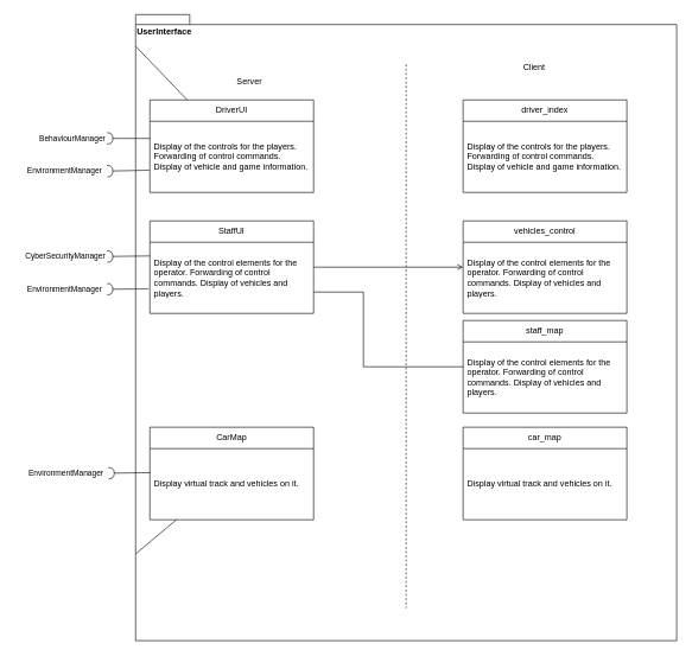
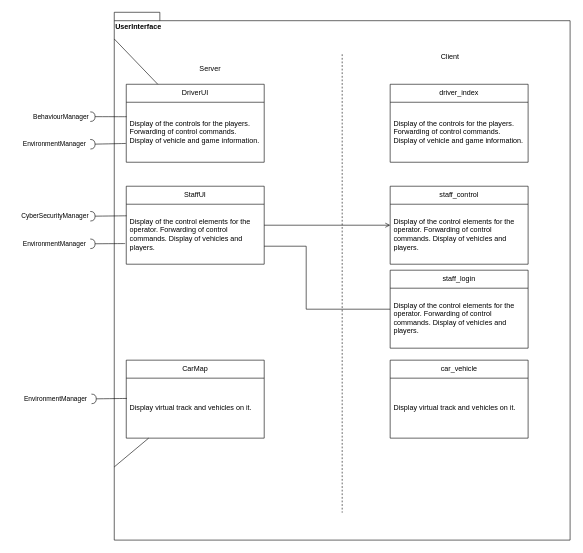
  <mxCell id="0" />
  <mxCell id="1" parent="0" />
  <mxCell id="2" value="UserInterface" style="shape=folder;fontStyle=1;spacingTop=10;tabWidth=40;tabHeight=14;tabPosition=left;html=1;whiteSpace=wrap;align=left;verticalAlign=top;" vertex="1" parent="1"><mxGeometry x="190" y="20" width="760" height="880" as="geometry" /></mxCell>
  <mxCell id="3" value="DriverUI" style="swimlane;fontStyle=0;childLayout=stackLayout;horizontal=1;startSize=30;horizontalStack=0;resizeParent=1;resizeParentMax=0;resizeLast=0;collapsible=1;marginBottom=0;whiteSpace=wrap;html=1;" vertex="1" parent="1"><mxGeometry x="210" y="140" width="230" height="130" as="geometry" /></mxCell>
  <mxCell id="4" value="Display of the controls for the players. Forwarding of control commands. Display of vehicle and game information.&amp;nbsp;" style="text;strokeColor=none;fillColor=none;align=left;verticalAlign=middle;spacingLeft=4;spacingRight=4;overflow=hidden;points=[[0,0.5],[1,0.5]];portConstraint=eastwest;rotatable=0;whiteSpace=wrap;html=1;" vertex="1" parent="3"><mxGeometry y="30" width="230" height="100" as="geometry" /></mxCell>
  <mxCell id="5" value="StaffUI" style="swimlane;fontStyle=0;childLayout=stackLayout;horizontal=1;startSize=30;horizontalStack=0;resizeParent=1;resizeParentMax=0;resizeLast=0;collapsible=1;marginBottom=0;whiteSpace=wrap;html=1;" vertex="1" parent="1"><mxGeometry x="210" y="310" width="230" height="130" as="geometry" /></mxCell>
  <mxCell id="6" value="Display of the control elements for the operator. Forwarding of control commands. Display of vehicles and players.&amp;nbsp;" style="text;strokeColor=none;fillColor=none;align=left;verticalAlign=middle;spacingLeft=4;spacingRight=4;overflow=hidden;points=[[0,0.5],[1,0.5]];portConstraint=eastwest;rotatable=0;whiteSpace=wrap;html=1;" vertex="1" parent="5"><mxGeometry y="30" width="230" height="100" as="geometry" /></mxCell>
  <mxCell id="7" value="CarMap" style="swimlane;fontStyle=0;childLayout=stackLayout;horizontal=1;startSize=30;horizontalStack=0;resizeParent=1;resizeParentMax=0;resizeLast=0;collapsible=1;marginBottom=0;whiteSpace=wrap;html=1;" vertex="1" parent="1"><mxGeometry x="210" y="600" width="230" height="130" as="geometry" /></mxCell>
  <mxCell id="8" value="Display virtual track and vehicles on it." style="text;strokeColor=none;fillColor=none;align=left;verticalAlign=middle;spacingLeft=4;spacingRight=4;overflow=hidden;points=[[0,0.5],[1,0.5]];portConstraint=eastwest;rotatable=0;whiteSpace=wrap;html=1;" vertex="1" parent="7"><mxGeometry y="30" width="230" height="100" as="geometry" /></mxCell>
  <mxCell id="9" value="" style="rounded=0;orthogonalLoop=1;jettySize=auto;html=1;endArrow=halfCircle;endFill=0;endSize=6;strokeWidth=1;sketch=0;fontSize=12;curved=1;exitX=0.002;exitY=0.241;exitDx=0;exitDy=0;exitPerimeter=0;" edge="1" parent="1" source="4"><mxGeometry relative="1" as="geometry"><mxPoint x="115" y="435" as="sourcePoint" /><mxPoint x="150" y="194" as="targetPoint" /></mxGeometry></mxCell>
  <mxCell id="10" value="BehaviourManager" style="edgeLabel;html=1;align=center;verticalAlign=middle;resizable=0;points=[];" vertex="1" connectable="0" parent="9"><mxGeometry x="0.72" y="2" relative="1" as="geometry"><mxPoint x="-58" y="-2" as="offset" /></mxGeometry></mxCell>
  <mxCell id="11" value="" style="ellipse;whiteSpace=wrap;html=1;align=center;aspect=fixed;fillColor=none;strokeColor=none;resizable=0;perimeter=centerPerimeter;rotatable=0;allowArrows=0;points=[];outlineConnect=1;" vertex="1" parent="1"><mxGeometry x="20" y="450" width="10" height="10" as="geometry" /></mxCell>
  <mxCell id="12" value="" style="rounded=0;orthogonalLoop=1;jettySize=auto;html=1;endArrow=halfCircle;endFill=0;endSize=6;strokeWidth=1;sketch=0;fontSize=12;curved=1;exitX=-0.003;exitY=0.687;exitDx=0;exitDy=0;exitPerimeter=0;" edge="1" parent="1" source="4"><mxGeometry relative="1" as="geometry"><mxPoint x="210" y="240" as="sourcePoint" /><mxPoint x="150" y="240" as="targetPoint" /></mxGeometry></mxCell>
  <mxCell id="13" value="EnvironmentManager" style="edgeLabel;html=1;align=center;verticalAlign=middle;resizable=0;points=[];" vertex="1" connectable="0" parent="12"><mxGeometry x="0.72" y="2" relative="1" as="geometry"><mxPoint x="-69" y="-2" as="offset" /></mxGeometry></mxCell>
  <mxCell id="14" value="" style="rounded=0;orthogonalLoop=1;jettySize=auto;html=1;endArrow=halfCircle;endFill=0;endSize=6;strokeWidth=1;sketch=0;fontSize=12;curved=1;exitX=0.002;exitY=0.193;exitDx=0;exitDy=0;exitPerimeter=0;" edge="1" parent="1" source="6"><mxGeometry relative="1" as="geometry"><mxPoint x="210" y="360" as="sourcePoint" /><mxPoint x="150" y="360" as="targetPoint" /></mxGeometry></mxCell>
  <mxCell id="15" value="CyberSecurityManager" style="edgeLabel;html=1;align=center;verticalAlign=middle;resizable=0;points=[];" vertex="1" connectable="0" parent="14"><mxGeometry x="0.72" y="2" relative="1" as="geometry"><mxPoint x="-68" y="-2" as="offset" /></mxGeometry></mxCell>
  <mxCell id="16" value="" style="rounded=0;orthogonalLoop=1;jettySize=auto;html=1;endArrow=halfCircle;endFill=0;endSize=6;strokeWidth=1;sketch=0;fontSize=12;curved=1;exitX=-0.008;exitY=0.656;exitDx=0;exitDy=0;exitPerimeter=0;" edge="1" parent="1" source="6"><mxGeometry relative="1" as="geometry"><mxPoint x="209" y="405" as="sourcePoint" /><mxPoint x="150" y="406" as="targetPoint" /></mxGeometry></mxCell>
  <mxCell id="17" value="EnvironmentManager" style="edgeLabel;html=1;align=center;verticalAlign=middle;resizable=0;points=[];" vertex="1" connectable="0" parent="16"><mxGeometry x="0.72" y="2" relative="1" as="geometry"><mxPoint x="-69" y="-2" as="offset" /></mxGeometry></mxCell>
  <mxCell id="18" value="" style="rounded=0;orthogonalLoop=1;jettySize=auto;html=1;endArrow=halfCircle;endFill=0;endSize=6;strokeWidth=1;sketch=0;fontSize=12;curved=1;exitX=0.005;exitY=0.338;exitDx=0;exitDy=0;exitPerimeter=0;" edge="1" parent="1" source="8"><mxGeometry relative="1" as="geometry"><mxPoint x="210" y="664.58" as="sourcePoint" /><mxPoint x="152" y="664.58" as="targetPoint" /></mxGeometry></mxCell>
  <mxCell id="19" value="EnvironmentManager" style="edgeLabel;html=1;align=center;verticalAlign=middle;resizable=0;points=[];" vertex="1" connectable="0" parent="18"><mxGeometry x="0.72" y="2" relative="1" as="geometry"><mxPoint x="-69" y="-2" as="offset" /></mxGeometry></mxCell>
  <mxCell id="20" value="driver_index" style="swimlane;fontStyle=0;childLayout=stackLayout;horizontal=1;startSize=30;horizontalStack=0;resizeParent=1;resizeParentMax=0;resizeLast=0;collapsible=1;marginBottom=0;whiteSpace=wrap;html=1;" vertex="1" parent="1"><mxGeometry x="650" y="140" width="230" height="130" as="geometry" /></mxCell>
  <mxCell id="21" value="Display of the controls for the players. Forwarding of control commands. Display of vehicle and game information.&amp;nbsp;" style="text;strokeColor=none;fillColor=none;align=left;verticalAlign=middle;spacingLeft=4;spacingRight=4;overflow=hidden;points=[[0,0.5],[1,0.5]];portConstraint=eastwest;rotatable=0;whiteSpace=wrap;html=1;" vertex="1" parent="20"><mxGeometry y="30" width="230" height="100" as="geometry" /></mxCell>
  <mxCell id="22" value="" style="endArrow=none;html=1;rounded=0;" edge="1" parent="1" source="3" target="2"><mxGeometry width="50" height="50" relative="1" as="geometry"><mxPoint x="390" y="500" as="sourcePoint" /><mxPoint x="440" y="450" as="targetPoint" /></mxGeometry></mxCell>
  <mxCell id="23" value="" style="endArrow=none;dashed=1;html=1;rounded=0;entryX=0.5;entryY=0.948;entryDx=0;entryDy=0;entryPerimeter=0;" edge="1" parent="1" target="2"><mxGeometry width="50" height="50" relative="1" as="geometry"><mxPoint x="570" y="90" as="sourcePoint" /><mxPoint x="-150" y="240" as="targetPoint" /></mxGeometry></mxCell>
  <mxCell id="24" value="Server" style="text;html=1;align=center;verticalAlign=middle;whiteSpace=wrap;rounded=0;" vertex="1" parent="1"><mxGeometry x="320" y="100" width="60" height="30" as="geometry" /></mxCell>
  <mxCell id="25" value="Client" style="text;html=1;align=center;verticalAlign=middle;whiteSpace=wrap;rounded=0;" vertex="1" parent="1"><mxGeometry x="720" y="80" width="60" height="30" as="geometry" /></mxCell>
- <mxCell id="26" value="vehicles_control" style="swimlane;fontStyle=0;childLayout=stackLayout;horizontal=1;startSize=30;horizontalStack=0;resizeParent=1;resizeParentMax=0;resizeLast=0;collapsible=1;marginBottom=0;whiteSpace=wrap;html=1;" vertex="1" parent="1"><mxGeometry x="650" y="310" width="230" height="130" as="geometry" /></mxCell>
+ <mxCell id="26" value="staff_control" style="swimlane;fontStyle=0;childLayout=stackLayout;horizontal=1;startSize=30;horizontalStack=0;resizeParent=1;resizeParentMax=0;resizeLast=0;collapsible=1;marginBottom=0;whiteSpace=wrap;html=1;" vertex="1" parent="1"><mxGeometry x="650" y="310" width="230" height="130" as="geometry" /></mxCell>
  <mxCell id="27" value="Display of the control elements for the operator. Forwarding of control commands. Display of vehicles and players.&amp;nbsp;" style="text;strokeColor=none;fillColor=none;align=left;verticalAlign=middle;spacingLeft=4;spacingRight=4;overflow=hidden;points=[[0,0.5],[1,0.5]];portConstraint=eastwest;rotatable=0;whiteSpace=wrap;html=1;" vertex="1" parent="26"><mxGeometry y="30" width="230" height="100" as="geometry" /></mxCell>
  <mxCell id="28" value="" style="endArrow=open;html=1;rounded=0;" edge="1" parent="1" source="5" target="26"><mxGeometry width="50" height="50" relative="1" as="geometry"><mxPoint x="390" y="400" as="sourcePoint" /><mxPoint x="440" y="350" as="targetPoint" /></mxGeometry></mxCell>
- <mxCell id="29" value="car_map" style="swimlane;fontStyle=0;childLayout=stackLayout;horizontal=1;startSize=30;horizontalStack=0;resizeParent=1;resizeParentMax=0;resizeLast=0;collapsible=1;marginBottom=0;whiteSpace=wrap;html=1;" vertex="1" parent="1"><mxGeometry x="650" y="600" width="230" height="130" as="geometry" /></mxCell>
+ <mxCell id="29" value="car_vehicle" style="swimlane;fontStyle=0;childLayout=stackLayout;horizontal=1;startSize=30;horizontalStack=0;resizeParent=1;resizeParentMax=0;resizeLast=0;collapsible=1;marginBottom=0;whiteSpace=wrap;html=1;" vertex="1" parent="1"><mxGeometry x="650" y="600" width="230" height="130" as="geometry" /></mxCell>
  <mxCell id="30" value="Display virtual track and vehicles on it." style="text;strokeColor=none;fillColor=none;align=left;verticalAlign=middle;spacingLeft=4;spacingRight=4;overflow=hidden;points=[[0,0.5],[1,0.5]];portConstraint=eastwest;rotatable=0;whiteSpace=wrap;html=1;" vertex="1" parent="29"><mxGeometry y="30" width="230" height="100" as="geometry" /></mxCell>
  <mxCell id="31" value="" style="endArrow=none;html=1;rounded=0;" edge="1" parent="1" source="7" target="2"><mxGeometry width="50" height="50" relative="1" as="geometry"><mxPoint x="390" y="520" as="sourcePoint" /><mxPoint x="440" y="470" as="targetPoint" /></mxGeometry></mxCell>
- <mxCell id="32" value="staff_map" style="swimlane;fontStyle=0;childLayout=stackLayout;horizontal=1;startSize=30;horizontalStack=0;resizeParent=1;resizeParentMax=0;resizeLast=0;collapsible=1;marginBottom=0;whiteSpace=wrap;html=1;" vertex="1" parent="1"><mxGeometry x="650" y="450" width="230" height="130" as="geometry" /></mxCell>
+ <mxCell id="32" value="staff_login" style="swimlane;fontStyle=0;childLayout=stackLayout;horizontal=1;startSize=30;horizontalStack=0;resizeParent=1;resizeParentMax=0;resizeLast=0;collapsible=1;marginBottom=0;whiteSpace=wrap;html=1;" vertex="1" parent="1"><mxGeometry x="650" y="450" width="230" height="130" as="geometry" /></mxCell>
  <mxCell id="33" value="Display of the control elements for the operator. Forwarding of control commands. Display of vehicles and players.&amp;nbsp;" style="text;strokeColor=none;fillColor=none;align=left;verticalAlign=middle;spacingLeft=4;spacingRight=4;overflow=hidden;points=[[0,0.5],[1,0.5]];portConstraint=eastwest;rotatable=0;whiteSpace=wrap;html=1;" vertex="1" parent="32"><mxGeometry y="30" width="230" height="100" as="geometry" /></mxCell>
  <mxCell id="34" value="" style="endArrow=none;html=1;rounded=0;edgeStyle=orthogonalEdgeStyle;" edge="1" parent="1" source="32" target="5"><mxGeometry width="50" height="50" relative="1" as="geometry"><mxPoint x="390" y="500" as="sourcePoint" /><mxPoint x="440" y="450" as="targetPoint" /><Array as="points"><mxPoint x="510" y="515" /><mxPoint x="510" y="410" /></Array></mxGeometry></mxCell>
